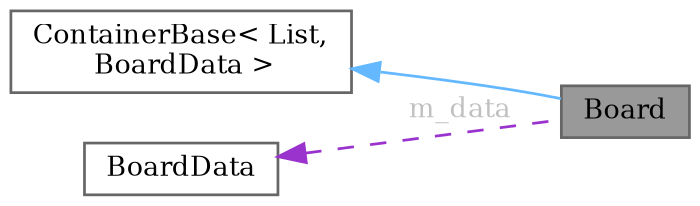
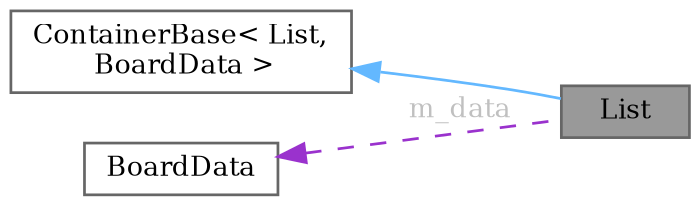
  digraph {
    fontname="DejaVu Serif"
    rankdir=LR
    node [color=gray40 fillcolor=white fontname="DejaVu Serif" fontsize=10 shape=box style=filled]
    edge [dir=back fontname="DejaVu Serif" fontsize=10 labelfontname=Helvetica labelfontsize=10]
-   n1 [fillcolor=grey60 fontcolor=black height=0.2 label=Board width=0.4]
+   n1 [fillcolor=grey60 fontcolor=black height=0.2 label=List width=0.4]
    n2 [height=0.2 label="ContainerBase\< List,\l BoardData \>" width=0.4]
    n3 [height=0.2 label=BoardData width=0.4]
    n2 -> n1 [color=steelblue1 style=solid]
    n3 -> n1 [color=darkorchid3 fontcolor=grey label=" m_data" style=dashed]
  }
